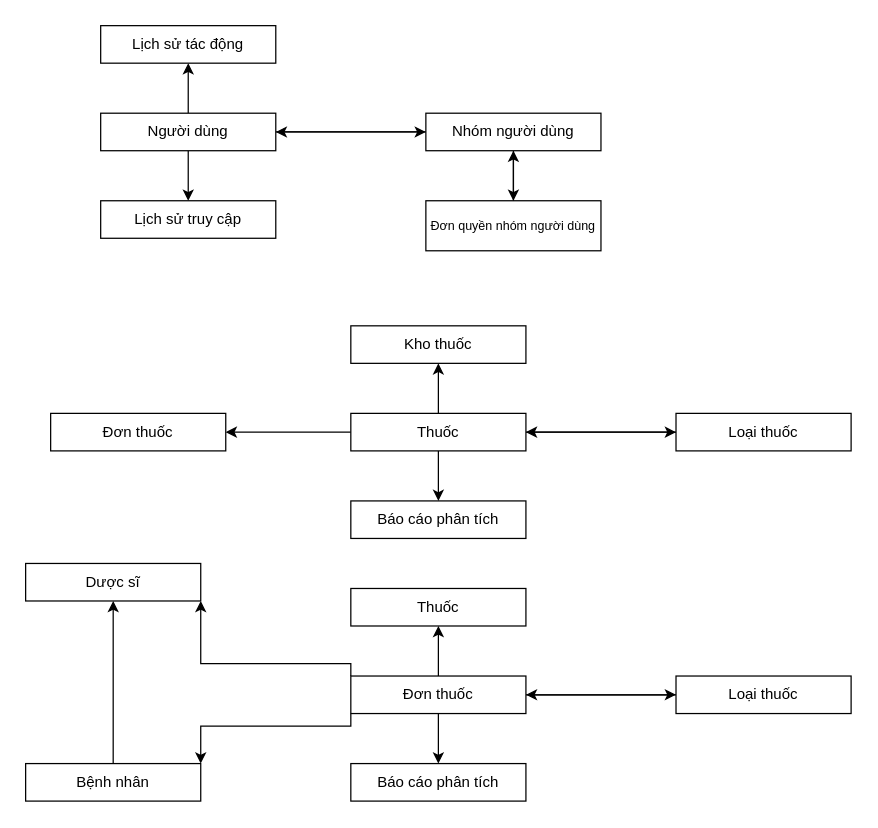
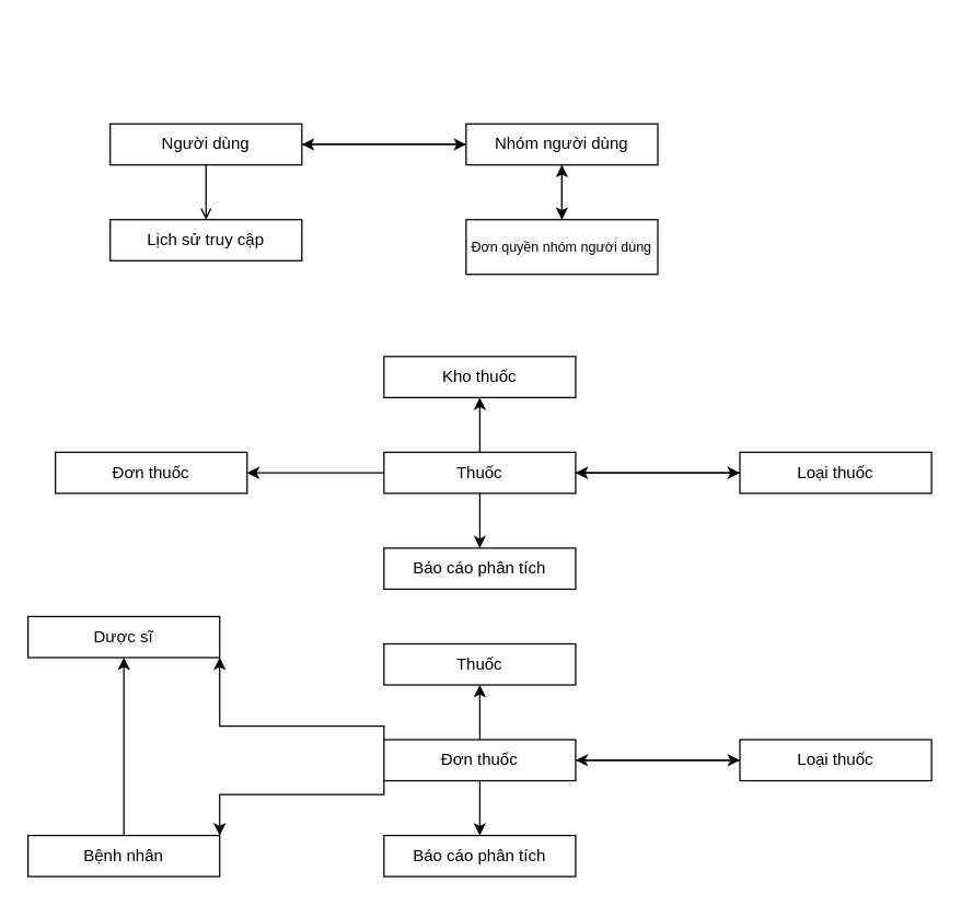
  <mxCell id="0" />
  <mxCell id="1" parent="0" />
- <mxCell id="2" style="edgeStyle=orthogonalEdgeStyle;rounded=0;orthogonalLoop=1;jettySize=auto;html=1;exitX=0.5;exitY=0;exitDx=0;exitDy=0;entryX=0.5;entryY=1;entryDx=0;entryDy=0;" edge="1" parent="1" source="5" target="9"><mxGeometry relative="1" as="geometry" /></mxCell>
- <mxCell id="3" style="edgeStyle=orthogonalEdgeStyle;rounded=0;orthogonalLoop=1;jettySize=auto;html=1;exitX=0.5;exitY=1;exitDx=0;exitDy=0;entryX=0.5;entryY=0;entryDx=0;entryDy=0;" edge="1" parent="1" source="5" target="6"><mxGeometry relative="1" as="geometry" /></mxCell>
+ <mxCell id="3" style="edgeStyle=orthogonalEdgeStyle;rounded=0;orthogonalLoop=1;jettySize=auto;html=1;exitX=0.5;exitY=1;exitDx=0;exitDy=0;entryX=0.5;entryY=0;entryDx=0;entryDy=0;endArrow=open;" edge="1" parent="1" source="5" target="6"><mxGeometry relative="1" as="geometry" /></mxCell>
  <mxCell id="4" style="edgeStyle=orthogonalEdgeStyle;rounded=0;orthogonalLoop=1;jettySize=auto;html=1;exitX=1;exitY=0.5;exitDx=0;exitDy=0;entryX=0;entryY=0.5;entryDx=0;entryDy=0;" edge="1" parent="1" source="5" target="12"><mxGeometry relative="1" as="geometry" /></mxCell>
  <mxCell id="5" value="Người dùng" style="rounded=0;whiteSpace=wrap;html=1;" vertex="1" parent="1"><mxGeometry x="80" y="90" width="140" height="30" as="geometry" /></mxCell>
  <mxCell id="6" value="Lịch sử truy cập" style="rounded=0;whiteSpace=wrap;html=1;" vertex="1" parent="1"><mxGeometry x="80" y="160" width="140" height="30" as="geometry" /></mxCell>
  <mxCell id="7" style="edgeStyle=orthogonalEdgeStyle;rounded=0;orthogonalLoop=1;jettySize=auto;html=1;exitX=0.5;exitY=0;exitDx=0;exitDy=0;" edge="1" parent="1" source="8"><mxGeometry relative="1" as="geometry"><mxPoint x="410" y="120" as="targetPoint" /></mxGeometry></mxCell>
  <mxCell id="8" value="Đơn quyền nhóm người dùng" style="rounded=0;whiteSpace=wrap;html=1;fontSize=10;" vertex="1" parent="1"><mxGeometry x="340" y="160" width="140" height="40" as="geometry" /></mxCell>
- <mxCell id="9" value="Lịch sử tác động" style="rounded=0;whiteSpace=wrap;html=1;" vertex="1" parent="1"><mxGeometry x="80" y="20" width="140" height="30" as="geometry" /></mxCell>
  <mxCell id="10" style="edgeStyle=orthogonalEdgeStyle;rounded=0;orthogonalLoop=1;jettySize=auto;html=1;exitX=0;exitY=0.5;exitDx=0;exitDy=0;" edge="1" parent="1" source="12"><mxGeometry relative="1" as="geometry"><mxPoint x="220" y="105" as="targetPoint" /></mxGeometry></mxCell>
  <mxCell id="11" style="edgeStyle=orthogonalEdgeStyle;rounded=0;orthogonalLoop=1;jettySize=auto;html=1;exitX=0.5;exitY=1;exitDx=0;exitDy=0;entryX=0.5;entryY=0;entryDx=0;entryDy=0;" edge="1" parent="1" source="12" target="8"><mxGeometry relative="1" as="geometry" /></mxCell>
  <mxCell id="12" value="Nhóm người dùng" style="rounded=0;whiteSpace=wrap;html=1;" vertex="1" parent="1"><mxGeometry x="340" y="90" width="140" height="30" as="geometry" /></mxCell>
  <mxCell id="13" style="edgeStyle=orthogonalEdgeStyle;rounded=0;orthogonalLoop=1;jettySize=auto;html=1;exitX=0.5;exitY=0;exitDx=0;exitDy=0;entryX=0.5;entryY=1;entryDx=0;entryDy=0;" edge="1" parent="1" source="17" target="19"><mxGeometry relative="1" as="geometry" /></mxCell>
  <mxCell id="14" style="edgeStyle=orthogonalEdgeStyle;rounded=0;orthogonalLoop=1;jettySize=auto;html=1;exitX=0.5;exitY=1;exitDx=0;exitDy=0;entryX=0.5;entryY=0;entryDx=0;entryDy=0;" edge="1" parent="1" source="17" target="18"><mxGeometry relative="1" as="geometry" /></mxCell>
  <mxCell id="15" style="edgeStyle=orthogonalEdgeStyle;rounded=0;orthogonalLoop=1;jettySize=auto;html=1;exitX=1;exitY=0.5;exitDx=0;exitDy=0;entryX=0;entryY=0.5;entryDx=0;entryDy=0;" edge="1" parent="1" source="17" target="21"><mxGeometry relative="1" as="geometry" /></mxCell>
  <mxCell id="16" style="edgeStyle=orthogonalEdgeStyle;rounded=0;orthogonalLoop=1;jettySize=auto;html=1;exitX=0;exitY=0.5;exitDx=0;exitDy=0;entryX=1;entryY=0.5;entryDx=0;entryDy=0;" edge="1" parent="1" source="17" target="22"><mxGeometry relative="1" as="geometry" /></mxCell>
  <mxCell id="17" value="Thuốc" style="rounded=0;whiteSpace=wrap;html=1;" vertex="1" parent="1"><mxGeometry x="280" y="330" width="140" height="30" as="geometry" /></mxCell>
  <mxCell id="18" value="Báo cáo phân tích" style="rounded=0;whiteSpace=wrap;html=1;" vertex="1" parent="1"><mxGeometry x="280" y="400" width="140" height="30" as="geometry" /></mxCell>
  <mxCell id="19" value="Kho thuốc" style="rounded=0;whiteSpace=wrap;html=1;" vertex="1" parent="1"><mxGeometry x="280" y="260" width="140" height="30" as="geometry" /></mxCell>
  <mxCell id="20" style="edgeStyle=orthogonalEdgeStyle;rounded=0;orthogonalLoop=1;jettySize=auto;html=1;exitX=0;exitY=0.5;exitDx=0;exitDy=0;" edge="1" parent="1" source="21"><mxGeometry relative="1" as="geometry"><mxPoint x="420" y="345" as="targetPoint" /></mxGeometry></mxCell>
  <mxCell id="21" value="Loại thuốc" style="rounded=0;whiteSpace=wrap;html=1;" vertex="1" parent="1"><mxGeometry x="540" y="330" width="140" height="30" as="geometry" /></mxCell>
  <mxCell id="22" value="Đơn thuốc" style="rounded=0;whiteSpace=wrap;html=1;" vertex="1" parent="1"><mxGeometry x="40" y="330" width="140" height="30" as="geometry" /></mxCell>
  <mxCell id="23" style="edgeStyle=orthogonalEdgeStyle;rounded=0;orthogonalLoop=1;jettySize=auto;html=1;exitX=0.5;exitY=0;exitDx=0;exitDy=0;entryX=0.5;entryY=1;entryDx=0;entryDy=0;" edge="1" parent="1" source="28" target="30"><mxGeometry relative="1" as="geometry" /></mxCell>
  <mxCell id="24" style="edgeStyle=orthogonalEdgeStyle;rounded=0;orthogonalLoop=1;jettySize=auto;html=1;exitX=0.5;exitY=1;exitDx=0;exitDy=0;entryX=0.5;entryY=0;entryDx=0;entryDy=0;" edge="1" parent="1" source="28" target="29"><mxGeometry relative="1" as="geometry" /></mxCell>
  <mxCell id="25" style="edgeStyle=orthogonalEdgeStyle;rounded=0;orthogonalLoop=1;jettySize=auto;html=1;exitX=1;exitY=0.5;exitDx=0;exitDy=0;entryX=0;entryY=0.5;entryDx=0;entryDy=0;" edge="1" parent="1" source="28" target="32"><mxGeometry relative="1" as="geometry" /></mxCell>
  <mxCell id="26" style="edgeStyle=orthogonalEdgeStyle;rounded=0;orthogonalLoop=1;jettySize=auto;html=1;exitX=0;exitY=1;exitDx=0;exitDy=0;entryX=1;entryY=0;entryDx=0;entryDy=0;" edge="1" parent="1" source="28" target="35"><mxGeometry relative="1" as="geometry"><Array as="points"><mxPoint x="280" y="580" /><mxPoint x="160" y="580" /></Array></mxGeometry></mxCell>
  <mxCell id="27" style="edgeStyle=orthogonalEdgeStyle;rounded=0;orthogonalLoop=1;jettySize=auto;html=1;exitX=0;exitY=0;exitDx=0;exitDy=0;entryX=1;entryY=1;entryDx=0;entryDy=0;" edge="1" parent="1" source="28" target="33"><mxGeometry relative="1" as="geometry"><Array as="points"><mxPoint x="280" y="530" /><mxPoint x="160" y="530" /></Array></mxGeometry></mxCell>
  <mxCell id="28" value="Đơn thuốc" style="rounded=0;whiteSpace=wrap;html=1;" vertex="1" parent="1"><mxGeometry x="280" y="540" width="140" height="30" as="geometry" /></mxCell>
  <mxCell id="29" value="Báo cáo phân tích" style="rounded=0;whiteSpace=wrap;html=1;" vertex="1" parent="1"><mxGeometry x="280" y="610" width="140" height="30" as="geometry" /></mxCell>
  <mxCell id="30" value="Thuốc" style="rounded=0;whiteSpace=wrap;html=1;" vertex="1" parent="1"><mxGeometry x="280" y="470" width="140" height="30" as="geometry" /></mxCell>
  <mxCell id="31" style="edgeStyle=orthogonalEdgeStyle;rounded=0;orthogonalLoop=1;jettySize=auto;html=1;exitX=0;exitY=0.5;exitDx=0;exitDy=0;" edge="1" parent="1" source="32"><mxGeometry relative="1" as="geometry"><mxPoint x="420" y="555" as="targetPoint" /></mxGeometry></mxCell>
  <mxCell id="32" value="Loại thuốc" style="rounded=0;whiteSpace=wrap;html=1;" vertex="1" parent="1"><mxGeometry x="540" y="540" width="140" height="30" as="geometry" /></mxCell>
  <mxCell id="33" value="Dược sĩ" style="rounded=0;whiteSpace=wrap;html=1;" vertex="1" parent="1"><mxGeometry x="20" y="450" width="140" height="30" as="geometry" /></mxCell>
  <mxCell id="34" style="edgeStyle=orthogonalEdgeStyle;rounded=0;orthogonalLoop=1;jettySize=auto;html=1;exitX=0.5;exitY=0;exitDx=0;exitDy=0;entryX=0.5;entryY=1;entryDx=0;entryDy=0;" edge="1" parent="1" source="35" target="33"><mxGeometry relative="1" as="geometry" /></mxCell>
  <mxCell id="35" value="Bệnh nhân" style="rounded=0;whiteSpace=wrap;html=1;" vertex="1" parent="1"><mxGeometry x="20" y="610" width="140" height="30" as="geometry" /></mxCell>
